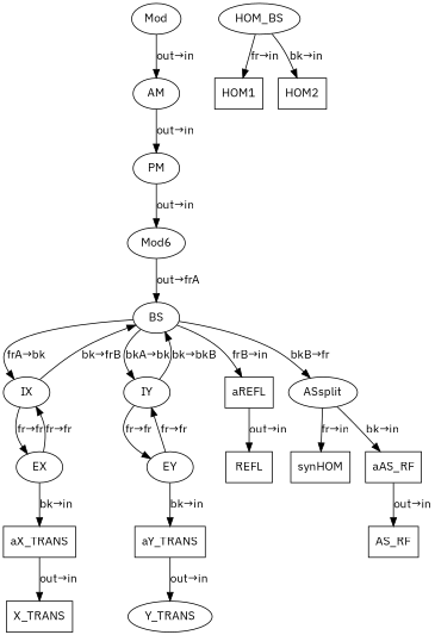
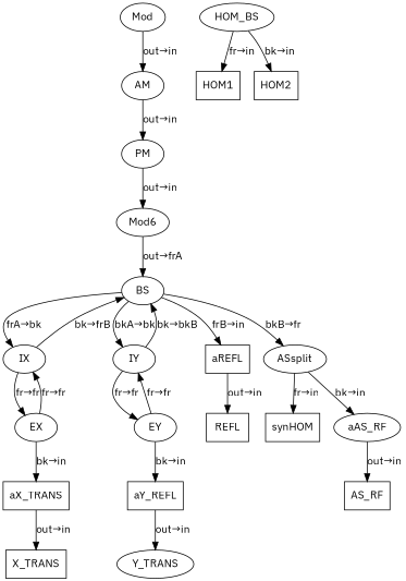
  digraph {
    fontname="IBM Plex Sans"
    node [fontname="IBM Plex Sans"]
    edge [fontname="IBM Plex Sans" headport=in tailport=out]
    n1 [label=Mod]
    AM
    PM
    n4 [label=Mod6]
    BS
    IX
    IY
    aREFL [shape=box]
    ASsplit
    EX
    EY
    REFL [shape=box]
    synHOM [shape=box]
-   aAS_RF [shape=box]
+   aAS_RF [shape=ellipse]
    aX_TRANS [shape=box]
-   aY_TRANS [shape=box]
+   aY_TRANS [shape=box label=aY_REFL]
    X_TRANS [shape=box]
    Y_TRANS [shape=ellipse]
    AS_RF [shape=box]
    HOM1 [shape=box]
    HOM_BS
    HOM2 [shape=box]
    n1 -> AM [label="out&rarr;in"]
    AM -> PM [label="out&rarr;in"]
    PM -> n4 [label="out&rarr;in"]
    n4 -> BS [headport=frA label="out&rarr;frA"]
    BS -> IX [headport=bk label="frA&rarr;bk" tailport=frA]
    BS -> IY [headport=bk label="bkA&rarr;bk" tailport=bkA]
    BS -> aREFL [label="frB&rarr;in" tailport=frB]
    BS -> ASsplit [headport=fr label="bkB&rarr;fr" tailport=bkB]
    IX -> BS [headport=frB label="bk&rarr;frB" tailport=bk]
    IX -> EX [headport=fr label="fr&rarr;fr" tailport=fr]
    IY -> BS [headport=bkB label="bk&rarr;bkB" tailport=bk]
    IY -> EY [headport=fr label="fr&rarr;fr" tailport=fr]
    aREFL -> REFL [label="out&rarr;in"]
    ASsplit -> synHOM [label="fr&rarr;in" tailport=fr]
    ASsplit -> aAS_RF [label="bk&rarr;in" tailport=bk]
    EX -> IX [headport=fr label="fr&rarr;fr" tailport=fr]
    EX -> aX_TRANS [label="bk&rarr;in" tailport=bk]
    EY -> IY [headport=fr label="fr&rarr;fr" tailport=fr]
    EY -> aY_TRANS [label="bk&rarr;in" tailport=bk]
    aAS_RF -> AS_RF [label="out&rarr;in"]
    aX_TRANS -> X_TRANS [label="out&rarr;in"]
    aY_TRANS -> Y_TRANS [label="out&rarr;in"]
    HOM_BS -> HOM1 [label="fr&rarr;in" tailport=fr]
    HOM_BS -> HOM2 [label="bk&rarr;in" tailport=bk]
  }
